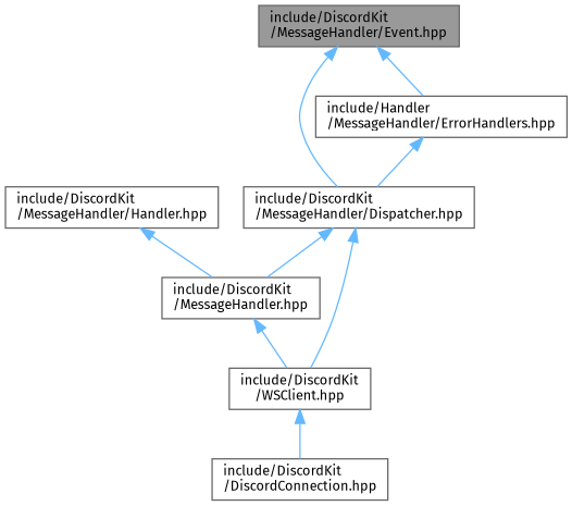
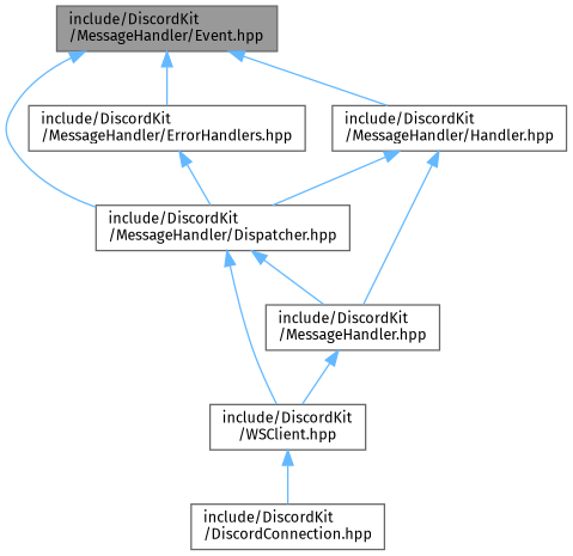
  digraph {
    fontname="Fira Sans"
    node [color=grey40 fillcolor=white fontname="Fira Sans" fontsize=10 shape=box style=filled]
    edge [color=steelblue1 dir=back fontname="Fira Sans" fontsize=10 labelfontname=Helvetica labelfontsize=10 style=solid]
    n1 [color=gray40 fillcolor=grey60 fontcolor=black height=0.2 label="include/DiscordKit\l/MessageHandler/Event.hpp" width=0.4]
    n2 [height=0.2 label="include/DiscordKit\l/MessageHandler/Dispatcher.hpp" width=0.4]
-   n3 [height=0.2 label="include/Handler\l/MessageHandler/ErrorHandlers.hpp" width=0.4]
+   n3 [height=0.2 label="include/DiscordKit\l/MessageHandler/ErrorHandlers.hpp" width=0.4]
    n4 [height=0.2 label="include/DiscordKit\l/MessageHandler/Handler.hpp" width=0.4]
    n5 [height=0.2 label="include/DiscordKit\l/MessageHandler.hpp" width=0.4]
    n6 [height=0.2 label="include/DiscordKit\l/WSClient.hpp" width=0.4]
    n7 [height=0.2 label="include/DiscordKit\l/DiscordConnection.hpp" width=0.4]
    n1 -> n2
    n1 -> n3
+   n1 -> n4
    n2 -> n5
    n2 -> n6
    n3 -> n2
+   n4 -> n2
    n4 -> n5
    n5 -> n6
    n6 -> n7
  }
